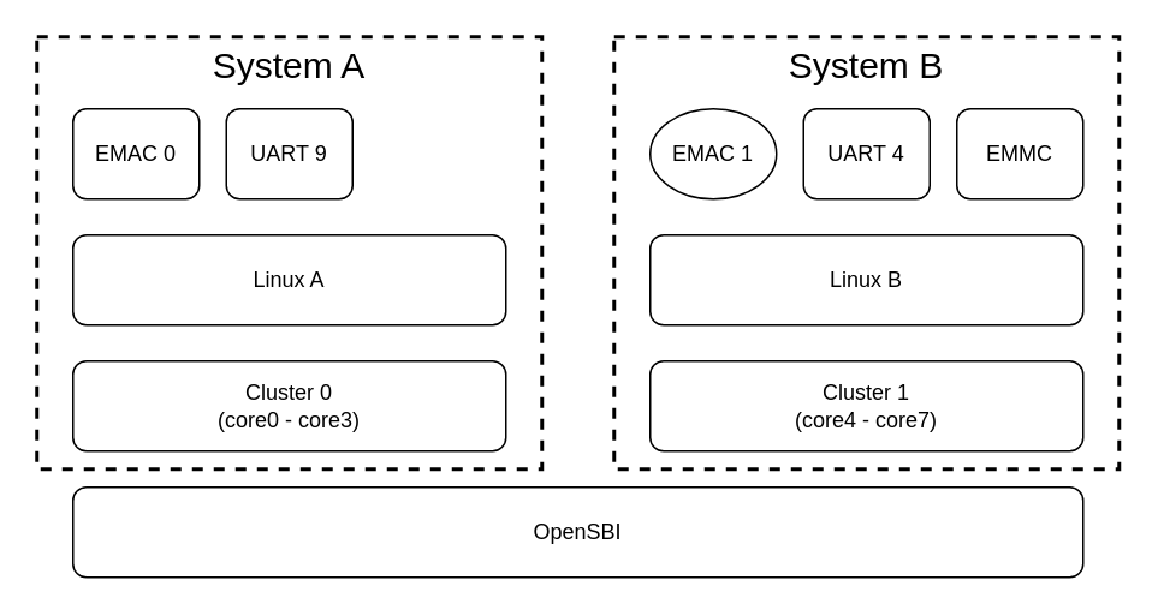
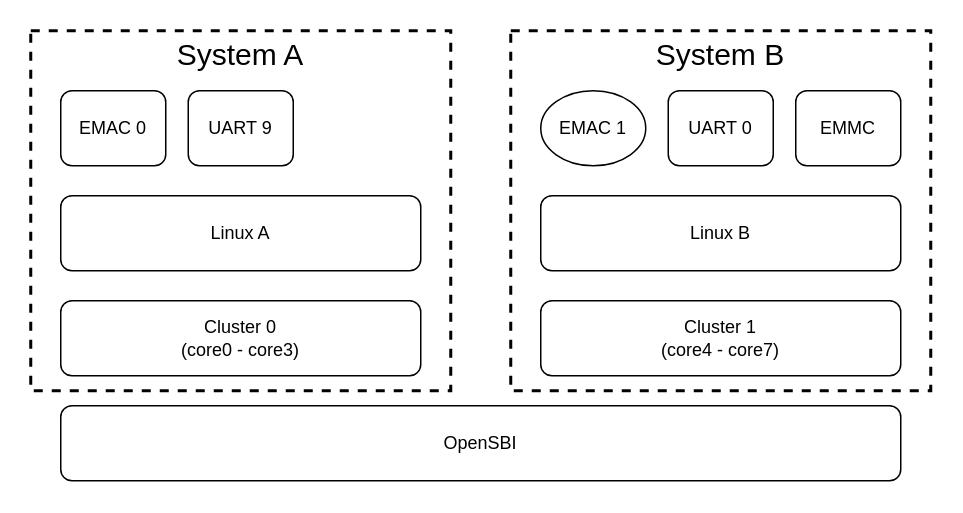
  <mxCell id="0" />
  <mxCell id="1" parent="0" />
  <mxCell id="2" value="OpenSBI" style="rounded=1;whiteSpace=wrap;html=1;fillColor=none;" vertex="1" parent="1"><mxGeometry x="40" y="270" width="560" height="50" as="geometry" /></mxCell>
  <mxCell id="3" value="Cluster 0&lt;div&gt;(core0 - core3)&lt;/div&gt;" style="rounded=1;whiteSpace=wrap;html=1;fillColor=none;" vertex="1" parent="1"><mxGeometry x="40" y="200" width="240" height="50" as="geometry" /></mxCell>
  <mxCell id="4" value="Cluster 1&lt;div&gt;(core4 - core7)&lt;/div&gt;" style="rounded=1;whiteSpace=wrap;html=1;fillColor=none;" vertex="1" parent="1"><mxGeometry x="360" y="200" width="240" height="50" as="geometry" /></mxCell>
  <mxCell id="5" value="Linux A" style="rounded=1;whiteSpace=wrap;html=1;fillColor=none;" vertex="1" parent="1"><mxGeometry x="40" y="130" width="240" height="50" as="geometry" /></mxCell>
  <mxCell id="6" value="Linux B" style="rounded=1;whiteSpace=wrap;html=1;fillColor=none;" vertex="1" parent="1"><mxGeometry x="360" y="130" width="240" height="50" as="geometry" /></mxCell>
  <mxCell id="7" value="EMAC 0" style="rounded=1;whiteSpace=wrap;html=1;fillColor=none;" vertex="1" parent="1"><mxGeometry x="40" y="60" width="70" height="50" as="geometry" /></mxCell>
  <mxCell id="8" value="UART 9" style="rounded=1;whiteSpace=wrap;html=1;fillColor=none;" vertex="1" parent="1"><mxGeometry x="125" y="60" width="70" height="50" as="geometry" /></mxCell>
  <mxCell id="9" value="EMAC 1" style="ellipse;whiteSpace=wrap;html=1;fillColor=none;" vertex="1" parent="1"><mxGeometry x="360" y="60" width="70" height="50" as="geometry" /></mxCell>
- <mxCell id="10" value="UART 4" style="rounded=1;whiteSpace=wrap;html=1;fillColor=none;" vertex="1" parent="1"><mxGeometry x="445" y="60" width="70" height="50" as="geometry" /></mxCell>
+ <mxCell id="10" value="UART 0" style="rounded=1;whiteSpace=wrap;html=1;fillColor=none;" vertex="1" parent="1"><mxGeometry x="445" y="60" width="70" height="50" as="geometry" /></mxCell>
  <mxCell id="11" value="EMMC" style="rounded=1;whiteSpace=wrap;html=1;fillColor=none;" vertex="1" parent="1"><mxGeometry x="530" y="60" width="70" height="50" as="geometry" /></mxCell>
  <mxCell id="12" value="" style="rounded=0;whiteSpace=wrap;html=1;fillColor=none;dashed=1;glass=0;strokeWidth=2;" vertex="1" parent="1"><mxGeometry x="20" y="20" width="280" height="240" as="geometry" /></mxCell>
  <mxCell id="13" value="" style="rounded=0;whiteSpace=wrap;html=1;fillColor=none;dashed=1;glass=0;strokeWidth=2;" vertex="1" parent="1"><mxGeometry x="340" y="20" width="280" height="240" as="geometry" /></mxCell>
  <mxCell id="14" value="System A" style="text;html=1;whiteSpace=wrap;strokeColor=none;fillColor=none;align=center;verticalAlign=middle;rounded=0;fontSize=20;" vertex="1" parent="1"><mxGeometry x="105" y="20" width="110" height="30" as="geometry" /></mxCell>
  <mxCell id="15" value="System B" style="text;html=1;whiteSpace=wrap;strokeColor=none;fillColor=none;align=center;verticalAlign=middle;rounded=0;fontSize=20;" vertex="1" parent="1"><mxGeometry x="425" y="20" width="110" height="30" as="geometry" /></mxCell>
